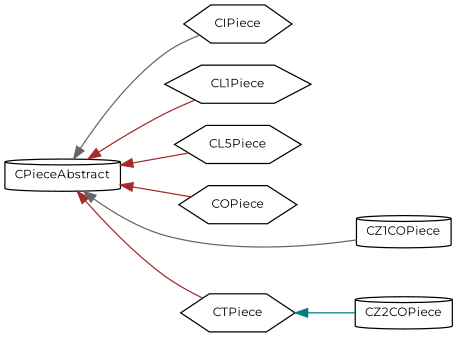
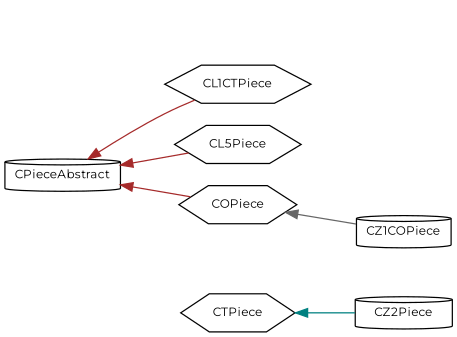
  digraph {
    fontname=Montserrat
    rankdir=LR
    node [color=black fillcolor=white fontname=Montserrat fontsize=10 shape=hexagon style=filled]
    edge [color=brown dir=back fontname=Montserrat fontsize=10 labelfontname=Helvetica labelfontsize=10 style=solid]
    n1 [height=0.2 label=CPieceAbstract shape=cylinder width=0.4]
-   n2 [height=0.2 label=CIPiece width=0.4]
-   n3 [height=0.2 label=CL1Piece width=0.4]
+   n3 [height=0.2 label=CL1CTPiece width=0.4]
    n4 [height=0.2 label=CL5Piece width=0.4]
    n5 [height=0.2 label=COPiece width=0.4]
    n6 [height=0.2 label=CTPiece width=0.4]
    n7 [height=0.2 label=CZ1COPiece shape=cylinder width=0.4]
-   n8 [height=0.2 label=CZ2COPiece shape=cylinder width=0.4]
-   n1 -> n2 [color=gray40]
+   n8 [height=0.2 label=CZ2Piece shape=cylinder width=0.4]
    n1 -> n3
    n1 -> n4
    n1 -> n5
-   n1 -> n6
-   n1 -> n7 [color=gray40]
+   n5 -> n7 [color=gray40]
    n6 -> n8 [color=teal]
  }
